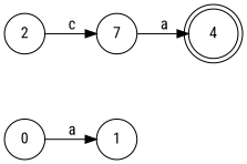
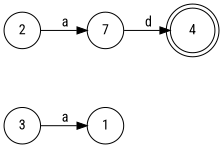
  digraph {
    fontname="Roboto Condensed"
    nodesep=0.8
    rankdir=LR
    ranksep=0.5
    node [fontname="Roboto Condensed" shape=circle]
    edge [fontname="Roboto Condensed"]
-   0
+   0 [label=3]
    1
    n3 [label=7]
    2
    4 [shape=doublecircle]
    0 -> 1 [label=" a"]
-   n3 -> 4 [label=" a"]
-   2 -> n3 [label=" c"]
+   n3 -> 4 [label=" d"]
+   2 -> n3 [label=" a"]
  }
